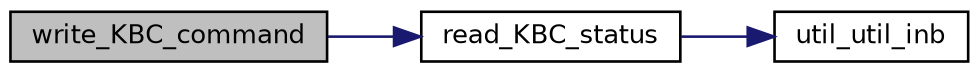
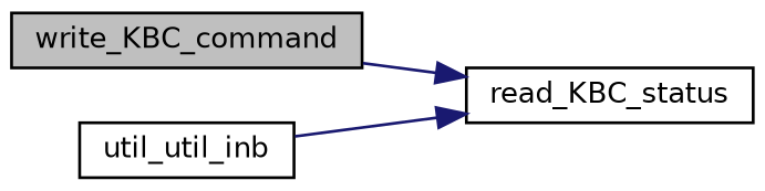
  digraph {
    rankdir=LR
    node [color=black fillcolor=white fontname=Helvetica fontsize=10 shape=record style=filled]
    edge [color=midnightblue fontname=Helvetica fontsize=10 labelfontname=Helvetica labelfontsize=10 style=solid]
    n1 [fillcolor=grey75 fontcolor=black height=0.2 label=write_KBC_command width=0.4]
    n2 [height=0.2 label=read_KBC_status width=0.4]
    n3 [height=0.2 label=util_util_inb width=0.4]
    n1 -> n2
-   n2 -> n3
+   n3 -> n2
  }
